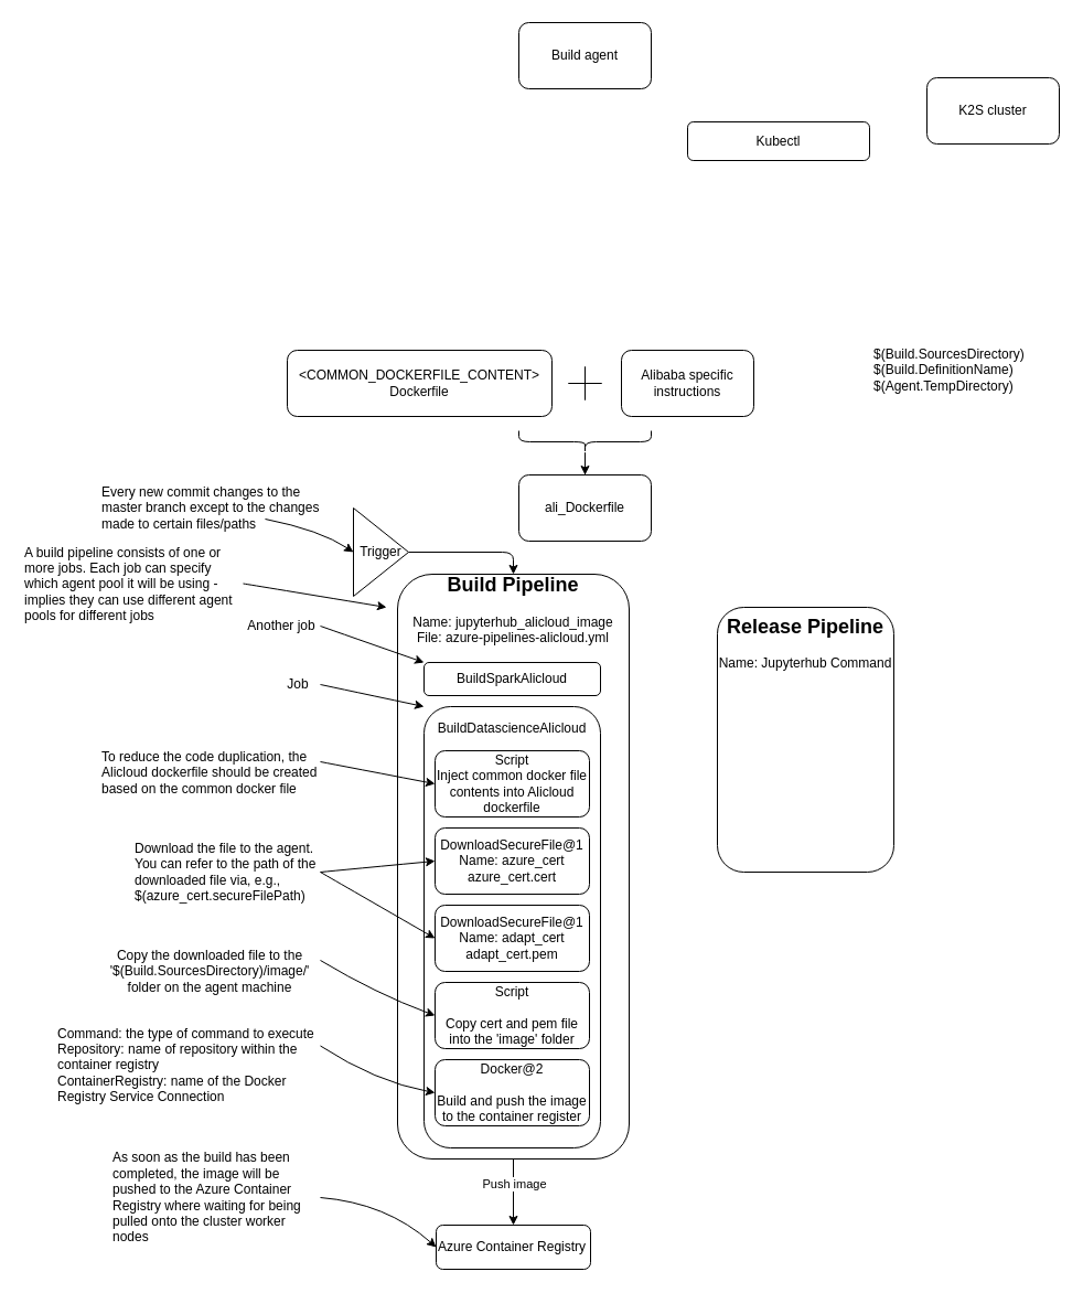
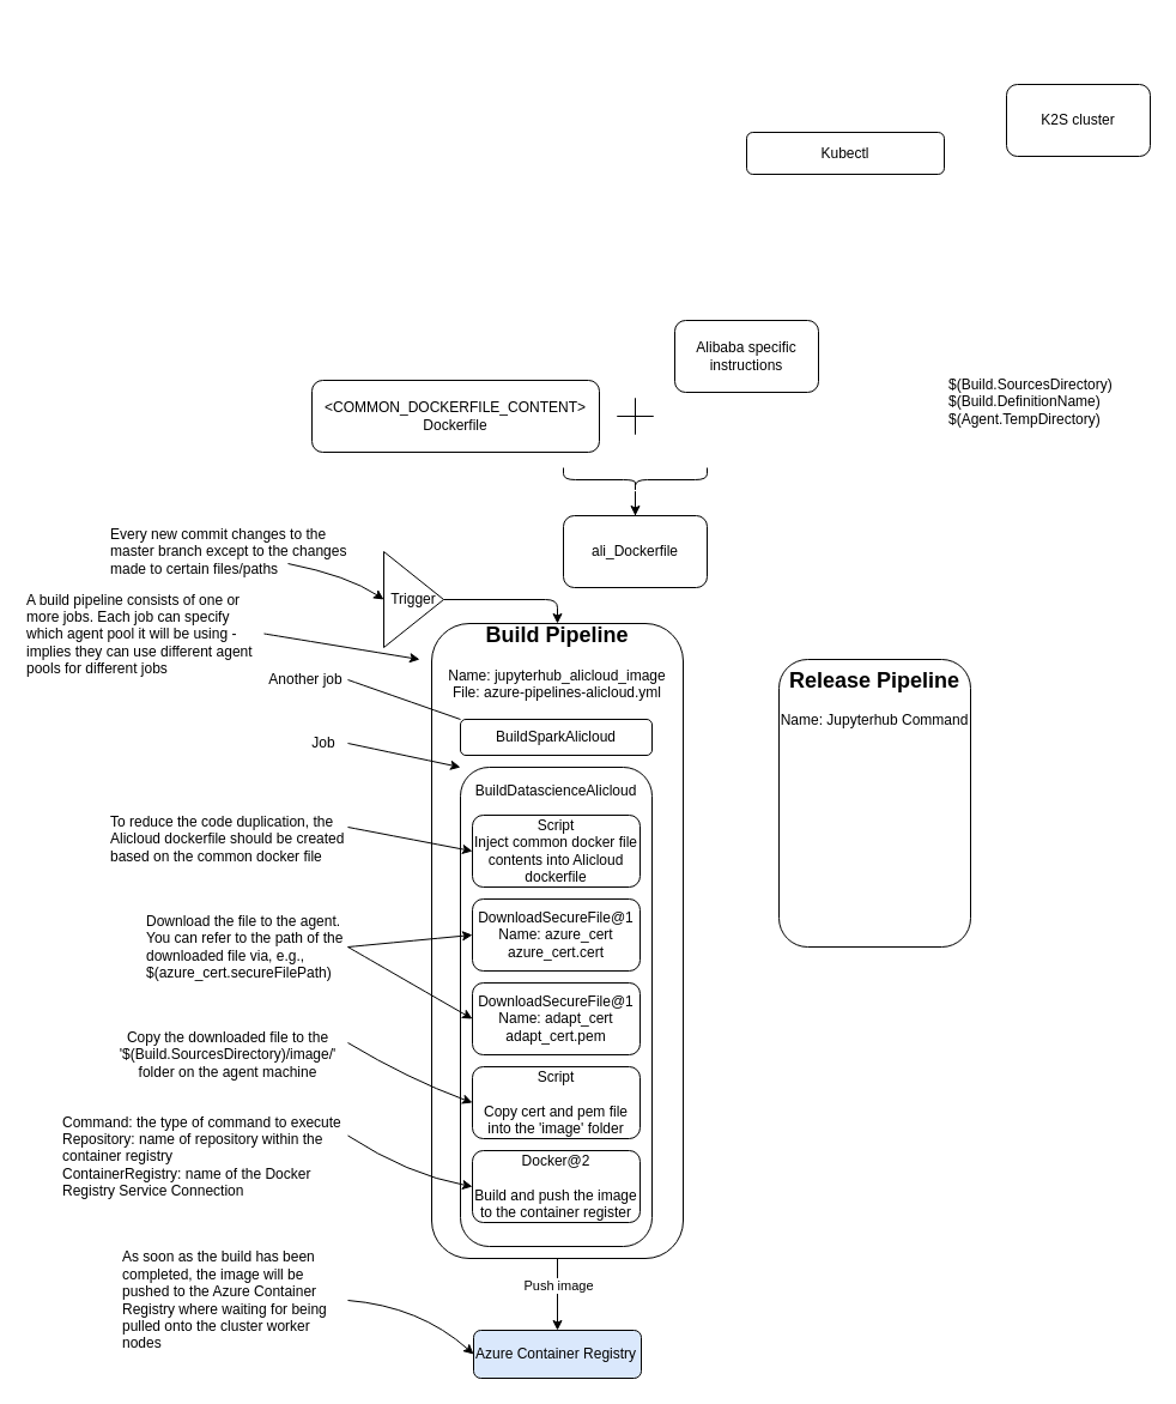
  <mxCell id="0" />
  <mxCell id="1" parent="0" />
  <mxCell id="2" value="&amp;lt;COMMON_DOCKERFILE_CONTENT&amp;gt;&lt;br&gt;Dockerfile" style="rounded=1;whiteSpace=wrap;html=1;" parent="1" vertex="1"><mxGeometry x="260" y="317" width="240" height="60" as="geometry" /></mxCell>
- <mxCell id="3" value="Alibaba specific instructions" style="rounded=1;whiteSpace=wrap;html=1;" parent="1" vertex="1"><mxGeometry x="563" y="317" width="120" height="60" as="geometry" /></mxCell>
+ <mxCell id="3" value="Alibaba specific instructions" style="rounded=1;whiteSpace=wrap;html=1;" parent="1" vertex="1"><mxGeometry x="563" y="267" width="120" height="60" as="geometry" /></mxCell>
  <mxCell id="4" value="" style="shape=cross;whiteSpace=wrap;html=1;size=0;" parent="1" vertex="1"><mxGeometry x="515" y="332" width="30" height="30" as="geometry" /></mxCell>
  <mxCell id="5" value="" style="edgeStyle=orthogonalEdgeStyle;rounded=0;orthogonalLoop=1;jettySize=auto;html=1;" parent="1" source="6" target="7" edge="1"><mxGeometry relative="1" as="geometry" /></mxCell>
  <mxCell id="6" value="" style="shape=curlyBracket;whiteSpace=wrap;html=1;rounded=1;flipH=1;rotation=90;" parent="1" vertex="1"><mxGeometry x="520" y="340" width="20" height="120" as="geometry" /></mxCell>
  <mxCell id="7" value="ali_Dockerfile" style="whiteSpace=wrap;html=1;rounded=1;" parent="1" vertex="1"><mxGeometry x="470" y="430" width="120" height="60" as="geometry" /></mxCell>
  <mxCell id="8" value="" style="edgeStyle=orthogonalEdgeStyle;rounded=0;orthogonalLoop=1;jettySize=auto;html=1;" parent="1" source="10" target="17" edge="1"><mxGeometry relative="1" as="geometry" /></mxCell>
  <mxCell id="9" value="Push image" style="edgeLabel;html=1;align=center;verticalAlign=middle;resizable=0;points=[];" parent="8" vertex="1" connectable="0"><mxGeometry x="0.243" y="1" relative="1" as="geometry"><mxPoint x="-1" y="-14.12" as="offset" /></mxGeometry></mxCell>
  <mxCell id="10" value="" style="rounded=1;whiteSpace=wrap;html=1;" parent="1" vertex="1"><mxGeometry x="360" y="520" width="210" height="530" as="geometry" /></mxCell>
  <mxCell id="11" value="&lt;h2&gt;Build Pipeline&lt;/h2&gt;Name: jupyterhub_alicloud_image&lt;br&gt;File:&amp;nbsp;azure-pipelines-alicloud.yml" style="text;html=1;strokeColor=none;fillColor=none;align=center;verticalAlign=middle;whiteSpace=wrap;rounded=0;" parent="1" vertex="1"><mxGeometry x="370" y="530" width="190" height="30" as="geometry" /></mxCell>
  <mxCell id="12" value="" style="rounded=1;whiteSpace=wrap;html=1;" parent="1" vertex="1"><mxGeometry x="650" y="550" width="160" height="240" as="geometry" /></mxCell>
  <mxCell id="13" value="&lt;h2&gt;Release Pipeline&lt;/h2&gt;Name: Jupyterhub Command" style="text;html=1;strokeColor=none;fillColor=none;align=center;verticalAlign=middle;whiteSpace=wrap;rounded=0;" parent="1" vertex="1"><mxGeometry x="650" y="557" width="160" height="35" as="geometry" /></mxCell>
- <mxCell id="14" value="Build agent" style="rounded=1;whiteSpace=wrap;html=1;" parent="1" vertex="1"><mxGeometry x="470" y="20" width="120" height="60" as="geometry" /></mxCell>
  <mxCell id="15" value="K2S cluster" style="rounded=1;whiteSpace=wrap;html=1;" parent="1" vertex="1"><mxGeometry x="840" y="70" width="120" height="60" as="geometry" /></mxCell>
  <mxCell id="16" value="Kubectl" style="rounded=1;whiteSpace=wrap;html=1;" parent="1" vertex="1"><mxGeometry x="623" y="110" width="165" height="35" as="geometry" /></mxCell>
- <mxCell id="17" value="Azure Container Registry" style="rounded=1;whiteSpace=wrap;html=1;align=left;" parent="1" vertex="1"><mxGeometry x="395" y="1110" width="140" height="40" as="geometry" /></mxCell>
+ <mxCell id="17" value="Azure Container Registry" style="rounded=1;whiteSpace=wrap;html=1;align=left;fillColor=#dae8fc;" parent="1" vertex="1"><mxGeometry x="395" y="1110" width="140" height="40" as="geometry" /></mxCell>
  <mxCell id="18" value="$(Build.SourcesDirectory)&lt;br&gt;$(Build.DefinitionName)&lt;br&gt;$(Agent.TempDirectory)" style="text;html=1;strokeColor=none;fillColor=none;align=left;verticalAlign=middle;whiteSpace=wrap;rounded=0;" parent="1" vertex="1"><mxGeometry x="790" y="260" width="160" height="150" as="geometry" /></mxCell>
  <mxCell id="19" value="BuildSparkAlicloud" style="rounded=1;whiteSpace=wrap;html=1;" parent="1" vertex="1"><mxGeometry x="384" y="600" width="160" height="30" as="geometry" /></mxCell>
  <mxCell id="20" value="" style="rounded=1;whiteSpace=wrap;html=1;" parent="1" vertex="1"><mxGeometry x="384" y="640" width="160" height="400" as="geometry" /></mxCell>
  <mxCell id="21" value="BuildDatascienceAlicloud" style="text;html=1;strokeColor=none;fillColor=none;align=center;verticalAlign=middle;whiteSpace=wrap;rounded=0;" parent="1" vertex="1"><mxGeometry x="444" y="650" width="40" height="20" as="geometry" /></mxCell>
  <mxCell id="22" value="Script&lt;br&gt;Inject common docker file contents into Alicloud dockerfile" style="rounded=1;whiteSpace=wrap;html=1;" parent="1" vertex="1"><mxGeometry x="394" y="680" width="140" height="60" as="geometry" /></mxCell>
  <mxCell id="23" value="DownloadSecureFile@1&lt;br&gt;Name: azure_cert&lt;br&gt;azure_cert.cert" style="rounded=1;whiteSpace=wrap;html=1;" parent="1" vertex="1"><mxGeometry x="394" y="750" width="140" height="60" as="geometry" /></mxCell>
  <mxCell id="24" value="DownloadSecureFile@1&lt;br&gt;Name: adapt_cert&lt;br&gt;adapt_cert.pem" style="rounded=1;whiteSpace=wrap;html=1;" parent="1" vertex="1"><mxGeometry x="394" y="820" width="140" height="60" as="geometry" /></mxCell>
  <mxCell id="25" value="Script&lt;br&gt;&lt;br&gt;Copy cert and pem file into the 'image' folder" style="rounded=1;whiteSpace=wrap;html=1;" parent="1" vertex="1"><mxGeometry x="394" y="890" width="140" height="60" as="geometry" /></mxCell>
  <mxCell id="26" value="Docker@2&lt;br&gt;&lt;br&gt;Build and push the image to the container register" style="rounded=1;whiteSpace=wrap;html=1;" parent="1" vertex="1"><mxGeometry x="394" y="960" width="140" height="60" as="geometry" /></mxCell>
  <mxCell id="27" value="Download the file to the agent. You can refer to the path of the downloaded file via, e.g., $(azure_cert.secureFilePath)" style="text;html=1;strokeColor=none;fillColor=none;align=left;verticalAlign=middle;whiteSpace=wrap;rounded=0;" parent="1" vertex="1"><mxGeometry x="120" y="760" width="170" height="60" as="geometry" /></mxCell>
  <mxCell id="28" value="" style="curved=1;endArrow=classic;html=1;exitX=1;exitY=0.5;exitDx=0;exitDy=0;entryX=0;entryY=0.5;entryDx=0;entryDy=0;" parent="1" source="27" target="23" edge="1"><mxGeometry width="50" height="50" relative="1" as="geometry"><mxPoint x="240" y="860" as="sourcePoint" /><mxPoint x="290" y="810" as="targetPoint" /><Array as="points" /></mxGeometry></mxCell>
  <mxCell id="29" value="" style="curved=1;endArrow=classic;html=1;exitX=1;exitY=0.5;exitDx=0;exitDy=0;entryX=0;entryY=0.5;entryDx=0;entryDy=0;" parent="1" source="27" target="24" edge="1"><mxGeometry width="50" height="50" relative="1" as="geometry"><mxPoint x="260" y="780" as="sourcePoint" /><mxPoint x="390" y="790" as="targetPoint" /><Array as="points" /></mxGeometry></mxCell>
  <mxCell id="30" value="Copy the downloaded file to the '$(Build.SourcesDirectory)/image/' folder on the agent machine" style="text;html=1;strokeColor=none;fillColor=none;align=center;verticalAlign=middle;whiteSpace=wrap;rounded=0;" parent="1" vertex="1"><mxGeometry x="90" y="860" width="200" height="40" as="geometry" /></mxCell>
  <mxCell id="31" value="" style="curved=1;endArrow=classic;html=1;exitX=1;exitY=0.25;exitDx=0;exitDy=0;entryX=0;entryY=0.5;entryDx=0;entryDy=0;" parent="1" source="30" target="25" edge="1"><mxGeometry width="50" height="50" relative="1" as="geometry"><mxPoint x="230" y="1000" as="sourcePoint" /><mxPoint x="280" y="950" as="targetPoint" /><Array as="points"><mxPoint x="340" y="900" /></Array></mxGeometry></mxCell>
  <mxCell id="32" value="Trigger" style="triangle;whiteSpace=wrap;html=1;" parent="1" vertex="1"><mxGeometry x="320" y="460" width="50" height="80" as="geometry" /></mxCell>
  <mxCell id="33" value="" style="endArrow=classic;html=1;exitX=1;exitY=0.5;exitDx=0;exitDy=0;entryX=0.5;entryY=0;entryDx=0;entryDy=0;" parent="1" source="32" target="10" edge="1"><mxGeometry width="50" height="50" relative="1" as="geometry"><mxPoint x="280" y="590" as="sourcePoint" /><mxPoint x="330" y="540" as="targetPoint" /><Array as="points"><mxPoint x="465" y="500" /></Array></mxGeometry></mxCell>
  <mxCell id="34" value="Command: the type of command to execute&lt;br&gt;Repository: name of repository within the container registry&lt;br&gt;ContainerRegistry: name of the Docker Registry Service Connection" style="text;html=1;strokeColor=none;fillColor=none;align=left;verticalAlign=middle;whiteSpace=wrap;rounded=0;" parent="1" vertex="1"><mxGeometry x="50" y="930" width="240" height="70" as="geometry" /></mxCell>
  <mxCell id="35" value="" style="curved=1;endArrow=classic;html=1;exitX=1;exitY=0.25;exitDx=0;exitDy=0;entryX=0;entryY=0.5;entryDx=0;entryDy=0;" parent="1" source="34" target="26" edge="1"><mxGeometry width="50" height="50" relative="1" as="geometry"><mxPoint x="290" y="1100" as="sourcePoint" /><mxPoint x="340" y="1050" as="targetPoint" /><Array as="points"><mxPoint x="340" y="980" /></Array></mxGeometry></mxCell>
  <mxCell id="36" value="To reduce the code duplication, the Alicloud dockerfile should be created based on the common docker file" style="text;html=1;strokeColor=none;fillColor=none;align=left;verticalAlign=middle;whiteSpace=wrap;rounded=0;" parent="1" vertex="1"><mxGeometry x="90" y="680" width="200" height="40" as="geometry" /></mxCell>
  <mxCell id="37" value="" style="curved=1;endArrow=classic;html=1;exitX=1;exitY=0.25;exitDx=0;exitDy=0;entryX=0;entryY=0.5;entryDx=0;entryDy=0;" parent="1" source="36" target="22" edge="1"><mxGeometry width="50" height="50" relative="1" as="geometry"><mxPoint x="60" y="610" as="sourcePoint" /><mxPoint x="110" y="560" as="targetPoint" /><Array as="points" /></mxGeometry></mxCell>
  <mxCell id="38" value="Job" style="text;html=1;strokeColor=none;fillColor=none;align=center;verticalAlign=middle;whiteSpace=wrap;rounded=0;" parent="1" vertex="1"><mxGeometry x="250" y="610" width="40" height="20" as="geometry" /></mxCell>
  <mxCell id="39" value="Another job" style="text;html=1;strokeColor=none;fillColor=none;align=center;verticalAlign=middle;whiteSpace=wrap;rounded=0;" parent="1" vertex="1"><mxGeometry x="220" y="557" width="70" height="20" as="geometry" /></mxCell>
  <mxCell id="40" value="" style="curved=1;endArrow=classic;html=1;exitX=1;exitY=0.5;exitDx=0;exitDy=0;entryX=0;entryY=0;entryDx=0;entryDy=0;" parent="1" source="38" target="20" edge="1"><mxGeometry width="50" height="50" relative="1" as="geometry"><mxPoint x="260" y="770" as="sourcePoint" /><mxPoint x="310" y="720" as="targetPoint" /><Array as="points" /></mxGeometry></mxCell>
- <mxCell id="41" value="" style="curved=1;endArrow=classic;html=1;exitX=1;exitY=0.5;exitDx=0;exitDy=0;entryX=0;entryY=0;entryDx=0;entryDy=0;" parent="1" source="39" target="19" edge="1"><mxGeometry width="50" height="50" relative="1" as="geometry"><mxPoint x="90" y="630" as="sourcePoint" /><mxPoint x="140" y="580" as="targetPoint" /><Array as="points" /></mxGeometry></mxCell>
+ <mxCell id="41" value="" style="curved=1;endArrow=none;html=1;exitX=1;exitY=0.5;exitDx=0;exitDy=0;entryX=0;entryY=0;entryDx=0;entryDy=0;" parent="1" source="39" target="19" edge="1"><mxGeometry width="50" height="50" relative="1" as="geometry"><mxPoint x="90" y="630" as="sourcePoint" /><mxPoint x="140" y="580" as="targetPoint" /><Array as="points" /></mxGeometry></mxCell>
  <mxCell id="42" value="Every new commit changes to the master branch except to the changes made to certain files/paths" style="text;html=1;strokeColor=none;fillColor=none;align=left;verticalAlign=middle;whiteSpace=wrap;rounded=0;" vertex="1" parent="1"><mxGeometry x="90" y="450" width="200" height="20" as="geometry" /></mxCell>
  <mxCell id="43" value="" style="curved=1;endArrow=classic;html=1;exitX=0.75;exitY=1;exitDx=0;exitDy=0;entryX=0;entryY=0.5;entryDx=0;entryDy=0;" edge="1" parent="1" source="42" target="32"><mxGeometry width="50" height="50" relative="1" as="geometry"><mxPoint x="120" y="570" as="sourcePoint" /><mxPoint x="170" y="520" as="targetPoint" /><Array as="points"><mxPoint x="290" y="480" /></Array></mxGeometry></mxCell>
  <mxCell id="44" value="A build pipeline consists of one or more jobs. Each job can specify which agent pool it will be using - implies they can use different agent pools for different jobs" style="text;html=1;strokeColor=none;fillColor=none;align=left;verticalAlign=middle;whiteSpace=wrap;rounded=0;" vertex="1" parent="1"><mxGeometry x="20" y="497" width="200" height="63" as="geometry" /></mxCell>
  <mxCell id="45" value="" style="curved=1;endArrow=classic;html=1;exitX=1;exitY=0.5;exitDx=0;exitDy=0;" edge="1" parent="1" source="44"><mxGeometry width="50" height="50" relative="1" as="geometry"><mxPoint x="180" y="600" as="sourcePoint" /><mxPoint x="350" y="550" as="targetPoint" /><Array as="points" /></mxGeometry></mxCell>
  <mxCell id="46" value="As soon as the build has been completed, the image will be pushed to the Azure Container Registry where waiting for being pulled onto the cluster worker nodes" style="text;html=1;strokeColor=none;fillColor=none;align=left;verticalAlign=middle;whiteSpace=wrap;rounded=0;" vertex="1" parent="1"><mxGeometry x="100" y="1040" width="190" height="90" as="geometry" /></mxCell>
  <mxCell id="47" value="" style="curved=1;endArrow=classic;html=1;exitX=1;exitY=0.5;exitDx=0;exitDy=0;entryX=0;entryY=0.5;entryDx=0;entryDy=0;" edge="1" parent="1" source="46" target="17"><mxGeometry width="50" height="50" relative="1" as="geometry"><mxPoint x="340" y="1150" as="sourcePoint" /><mxPoint x="390" y="1100" as="targetPoint" /><Array as="points"><mxPoint x="350" y="1090" /></Array></mxGeometry></mxCell>
